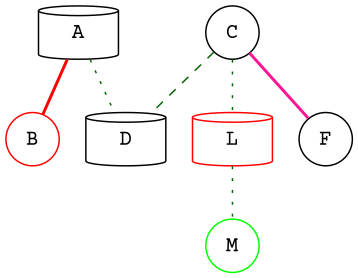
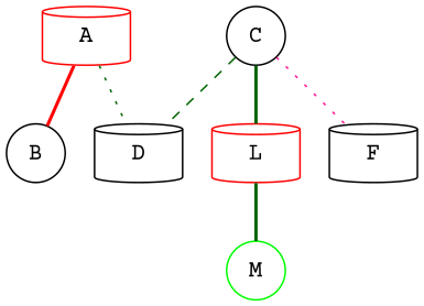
  graph {
    fontname="Courier Prime"
    node [fontname="Courier Prime" shape=circle]
    edge [color=darkgreen fontname="Courier Prime" style=bold]
-   A [color=black shape=cylinder]
-   B [color=red]
+   A [color=red shape=cylinder]
+   B
    D [shape=cylinder]
    C [color=black]
    L [color=red shape=cylinder]
-   F
+   F [shape=cylinder]
    M [color=green]
    A -- B [color=red]
    A -- D [style=dotted]
    C -- D [style=dashed]
-   C -- L [style=dotted]
-   C -- F [color=deeppink]
-   L -- M [style=dotted]
+   C -- L
+   C -- F [color=deeppink style=dotted]
+   L -- M
  }
